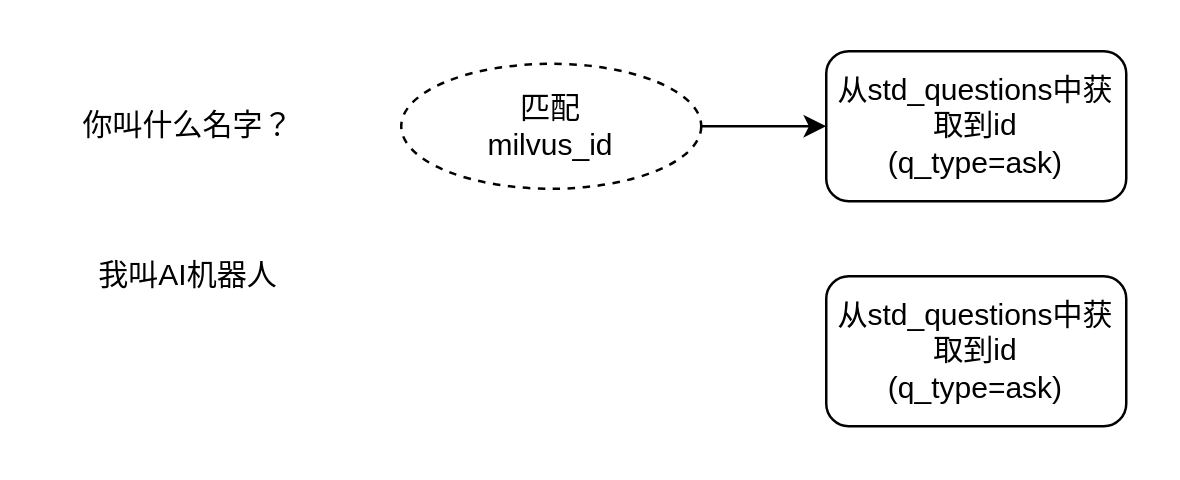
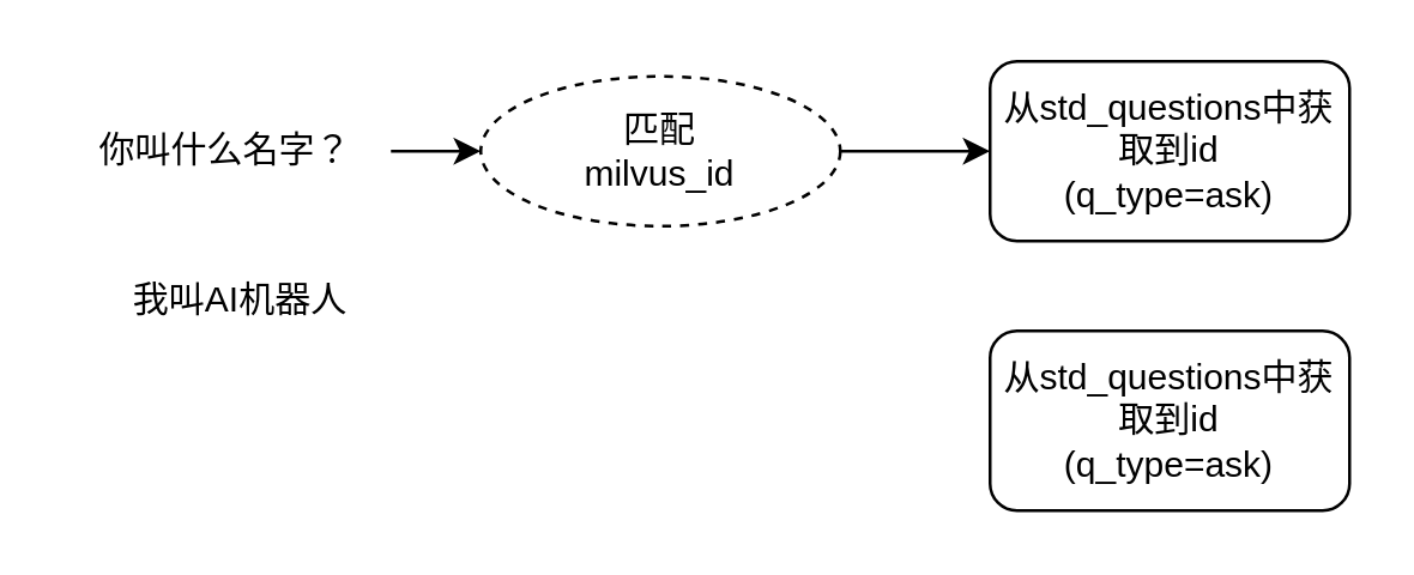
  <mxCell id="0" />
  <mxCell id="1" parent="0" />
+ <mxCell id="2" style="edgeStyle=orthogonalEdgeStyle;rounded=0;orthogonalLoop=1;jettySize=auto;html=1;exitX=1;exitY=0.5;exitDx=0;exitDy=0;entryX=0;entryY=0.5;entryDx=0;entryDy=0;" edge="1" parent="1" source="3" target="7"><mxGeometry relative="1" as="geometry" /></mxCell>
  <mxCell id="3" value="你叫什么名字？" style="text;html=1;strokeColor=none;fillColor=none;align=center;verticalAlign=middle;whiteSpace=wrap;rounded=0;" vertex="1" parent="1"><mxGeometry x="20" y="40" width="110" height="20" as="geometry" /></mxCell>
- <mxCell id="4" value="我叫AI机器人" style="text;html=1;strokeColor=none;fillColor=none;align=center;verticalAlign=middle;whiteSpace=wrap;rounded=0;" vertex="1" parent="1"><mxGeometry x="20" y="100" width="110" height="20" as="geometry" /></mxCell>
+ <mxCell id="4" value="我叫AI机器人" style="text;html=1;strokeColor=none;fillColor=none;align=center;verticalAlign=middle;whiteSpace=wrap;rounded=0;" vertex="1" parent="1"><mxGeometry x="25" y="90" width="110" height="20" as="geometry" /></mxCell>
  <mxCell id="5" value="&lt;div&gt;从&lt;span&gt;std_questions中获取到&lt;/span&gt;&lt;span&gt;id&lt;/span&gt;&lt;/div&gt;&lt;div&gt;&lt;span&gt;(q_type=ask)&lt;/span&gt;&lt;/div&gt;" style="rounded=1;whiteSpace=wrap;html=1;" vertex="1" parent="1"><mxGeometry x="330" y="20" width="120" height="60" as="geometry" /></mxCell>
  <mxCell id="6" style="edgeStyle=orthogonalEdgeStyle;rounded=0;orthogonalLoop=1;jettySize=auto;html=1;exitX=1;exitY=0.5;exitDx=0;exitDy=0;entryX=0;entryY=0.5;entryDx=0;entryDy=0;" edge="1" parent="1" source="7" target="5"><mxGeometry relative="1" as="geometry" /></mxCell>
  <mxCell id="7" value="匹配&lt;br&gt;&lt;div&gt;milvus_id&lt;/div&gt;" style="ellipse;whiteSpace=wrap;html=1;dashed=1;" vertex="1" parent="1"><mxGeometry x="160" y="25" width="120" height="50" as="geometry" /></mxCell>
  <mxCell id="8" value="&lt;div&gt;从&lt;span&gt;std_questions中获取到&lt;/span&gt;&lt;span&gt;id&lt;/span&gt;&lt;/div&gt;&lt;div&gt;&lt;span&gt;(q_type=ask)&lt;/span&gt;&lt;/div&gt;" style="rounded=1;whiteSpace=wrap;html=1;" vertex="1" parent="1"><mxGeometry x="330" y="110" width="120" height="60" as="geometry" /></mxCell>
